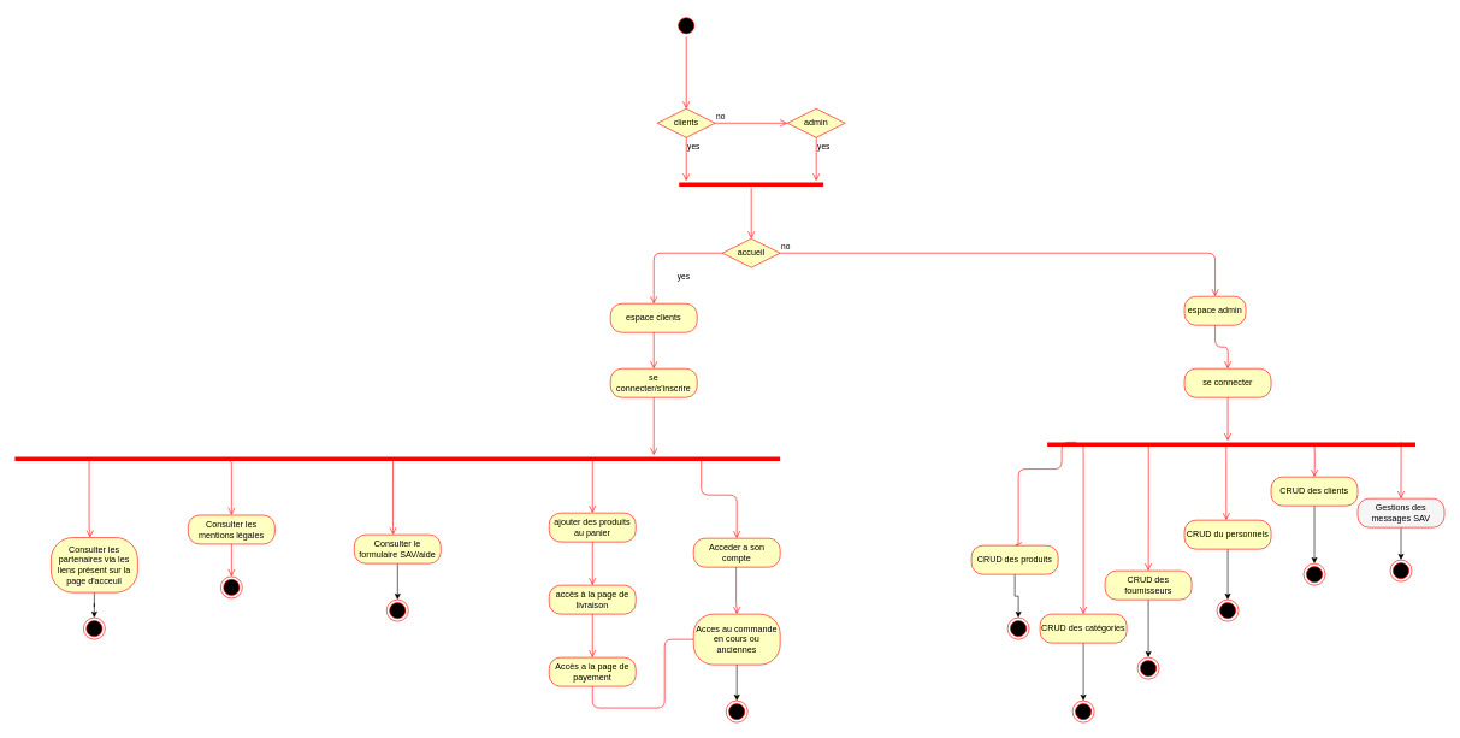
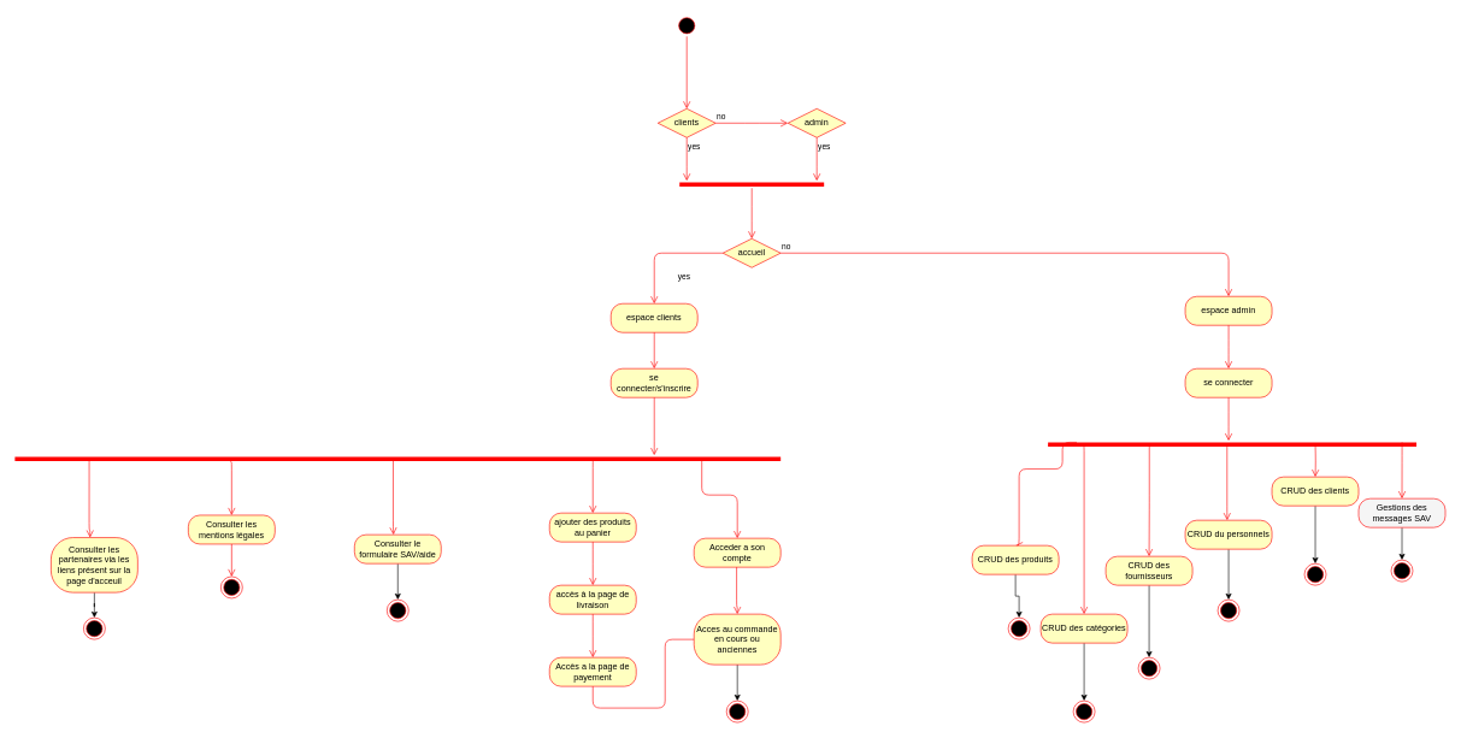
  <mxCell id="0" />
  <mxCell id="1" parent="0" />
  <mxCell id="2" value="" style="ellipse;html=1;shape=startState;fillColor=#000000;strokeColor=#ff0000;" parent="1" vertex="1"><mxGeometry x="935" y="20" width="30" height="30" as="geometry" /></mxCell>
  <mxCell id="3" value="" style="edgeStyle=orthogonalEdgeStyle;html=1;verticalAlign=bottom;endArrow=open;endSize=8;strokeColor=#ff0000;entryX=0.5;entryY=0;entryDx=0;entryDy=0;" parent="1" source="2" target="4" edge="1"><mxGeometry relative="1" as="geometry"><mxPoint x="945" y="130" as="targetPoint" /></mxGeometry></mxCell>
  <mxCell id="4" value="clients" style="rhombus;whiteSpace=wrap;html=1;fillColor=#ffffc0;strokeColor=#ff0000;" parent="1" vertex="1"><mxGeometry x="910" y="150" width="80" height="40" as="geometry" /></mxCell>
  <mxCell id="5" value="no" style="edgeStyle=orthogonalEdgeStyle;html=1;align=left;verticalAlign=bottom;endArrow=open;endSize=8;strokeColor=#ff0000;" parent="1" source="4" edge="1"><mxGeometry x="-1" relative="1" as="geometry"><mxPoint x="1090" y="170" as="targetPoint" /></mxGeometry></mxCell>
  <mxCell id="6" value="yes" style="edgeStyle=orthogonalEdgeStyle;html=1;align=left;verticalAlign=top;endArrow=open;endSize=8;strokeColor=#ff0000;" parent="1" source="4" edge="1"><mxGeometry x="-1" relative="1" as="geometry"><mxPoint x="950" y="250" as="targetPoint" /></mxGeometry></mxCell>
  <mxCell id="7" value="admin" style="rhombus;whiteSpace=wrap;html=1;fillColor=#ffffc0;strokeColor=#ff0000;" parent="1" vertex="1"><mxGeometry x="1090" y="150" width="80" height="40" as="geometry" /></mxCell>
  <mxCell id="8" value="yes" style="edgeStyle=orthogonalEdgeStyle;html=1;align=left;verticalAlign=top;endArrow=open;endSize=8;strokeColor=#ff0000;" parent="1" source="7" edge="1"><mxGeometry x="-1" relative="1" as="geometry"><mxPoint x="1130" y="250" as="targetPoint" /></mxGeometry></mxCell>
  <mxCell id="9" value="" style="shape=line;html=1;strokeWidth=6;strokeColor=#ff0000;" parent="1" vertex="1"><mxGeometry x="940" y="250" width="200" height="10" as="geometry" /></mxCell>
  <mxCell id="10" value="" style="edgeStyle=orthogonalEdgeStyle;html=1;verticalAlign=bottom;endArrow=open;endSize=8;strokeColor=#ff0000;" parent="1" source="9" edge="1"><mxGeometry relative="1" as="geometry"><mxPoint x="1040" y="330" as="targetPoint" /></mxGeometry></mxCell>
  <mxCell id="11" value="accueil" style="rhombus;whiteSpace=wrap;html=1;fillColor=#ffffc0;strokeColor=#ff0000;" parent="1" vertex="1"><mxGeometry x="1000" y="330" width="80" height="40" as="geometry" /></mxCell>
  <mxCell id="12" value="no" style="edgeStyle=orthogonalEdgeStyle;html=1;align=left;verticalAlign=bottom;endArrow=open;endSize=8;strokeColor=#ff0000;entryX=0.5;entryY=0;entryDx=0;entryDy=0;" parent="1" source="11" edge="1" target="13"><mxGeometry x="-1" relative="1" as="geometry"><mxPoint x="1150" y="430" as="targetPoint" /></mxGeometry></mxCell>
- <mxCell id="13" value="espace admin" style="rounded=1;whiteSpace=wrap;html=1;arcSize=40;fontColor=#000000;fillColor=#ffffc0;strokeColor=#ff0000;" parent="1" vertex="1"><mxGeometry x="1640" y="410" width="85" height="40" as="geometry" /></mxCell>
+ <mxCell id="13" value="espace admin" style="rounded=1;whiteSpace=wrap;html=1;arcSize=40;fontColor=#000000;fillColor=#ffffc0;strokeColor=#ff0000;" parent="1" vertex="1"><mxGeometry x="1640" y="410" width="120" height="40" as="geometry" /></mxCell>
  <mxCell id="14" value="" style="edgeStyle=orthogonalEdgeStyle;html=1;verticalAlign=bottom;endArrow=open;endSize=8;strokeColor=#ff0000;" parent="1" source="13" edge="1"><mxGeometry relative="1" as="geometry"><mxPoint x="1700" y="510" as="targetPoint" /></mxGeometry></mxCell>
  <mxCell id="15" value="yes" style="edgeStyle=orthogonalEdgeStyle;html=1;align=left;verticalAlign=bottom;endArrow=open;endSize=8;strokeColor=#ff0000;exitX=0;exitY=0.5;exitDx=0;exitDy=0;entryX=0.5;entryY=0;entryDx=0;entryDy=0;" parent="1" source="11" edge="1" target="16"><mxGeometry x="-0.231" y="51" relative="1" as="geometry"><mxPoint x="950" y="430" as="targetPoint" /><mxPoint x="910" y="350" as="sourcePoint" /><Array as="points"><mxPoint x="905" y="350" /></Array><mxPoint x="-1" y="-10" as="offset" /></mxGeometry></mxCell>
  <mxCell id="16" value="espace clients" style="rounded=1;whiteSpace=wrap;html=1;arcSize=40;fontColor=#000000;fillColor=#ffffc0;strokeColor=#ff0000;" parent="1" vertex="1"><mxGeometry x="845" y="420" width="120" height="40" as="geometry" /></mxCell>
  <mxCell id="17" value="" style="edgeStyle=orthogonalEdgeStyle;html=1;verticalAlign=bottom;endArrow=open;endSize=8;strokeColor=#ff0000;entryX=0.5;entryY=0;entryDx=0;entryDy=0;" parent="1" source="16" edge="1" target="20"><mxGeometry relative="1" as="geometry"><mxPoint x="780" y="520" as="targetPoint" /></mxGeometry></mxCell>
  <mxCell id="18" value="se connecter" style="rounded=1;whiteSpace=wrap;html=1;arcSize=40;fontColor=#000000;fillColor=#ffffc0;strokeColor=#ff0000;" parent="1" vertex="1"><mxGeometry x="1640" y="510" width="120" height="40" as="geometry" /></mxCell>
  <mxCell id="19" value="" style="edgeStyle=orthogonalEdgeStyle;html=1;verticalAlign=bottom;endArrow=open;endSize=8;strokeColor=#ff0000;" parent="1" source="18" edge="1"><mxGeometry relative="1" as="geometry"><mxPoint x="1700" y="610" as="targetPoint" /></mxGeometry></mxCell>
  <mxCell id="20" value="se connecter/s'inscrire" style="rounded=1;whiteSpace=wrap;html=1;arcSize=40;fontColor=#000000;fillColor=#ffffc0;strokeColor=#ff0000;" parent="1" vertex="1"><mxGeometry x="845" y="510" width="120" height="40" as="geometry" /></mxCell>
  <mxCell id="21" value="" style="edgeStyle=orthogonalEdgeStyle;html=1;verticalAlign=bottom;endArrow=open;endSize=8;strokeColor=#ff0000;" parent="1" source="20" edge="1"><mxGeometry relative="1" as="geometry"><mxPoint x="905" y="630" as="targetPoint" /><Array as="points"><mxPoint x="905" y="620" /></Array></mxGeometry></mxCell>
  <mxCell id="22" value="" style="shape=line;html=1;strokeWidth=6;strokeColor=#ff0000;" vertex="1" parent="1"><mxGeometry x="20" y="630" width="1060" height="10" as="geometry" /></mxCell>
  <mxCell id="23" value="" style="edgeStyle=orthogonalEdgeStyle;html=1;verticalAlign=bottom;endArrow=open;endSize=8;strokeColor=#ff0000;" edge="1" parent="1"><mxGeometry relative="1" as="geometry"><mxPoint x="820" y="710" as="targetPoint" /><mxPoint x="820" y="637" as="sourcePoint" /><Array as="points"><mxPoint x="821" y="637" /><mxPoint x="820" y="637" /></Array></mxGeometry></mxCell>
  <mxCell id="24" value="" style="edgeStyle=orthogonalEdgeStyle;html=1;verticalAlign=bottom;endArrow=open;endSize=8;strokeColor=#ff0000;exitX=0.897;exitY=0.4;exitDx=0;exitDy=0;exitPerimeter=0;entryX=0.5;entryY=0;entryDx=0;entryDy=0;" edge="1" parent="1" source="22" target="31"><mxGeometry relative="1" as="geometry"><mxPoint x="1049" y="700" as="targetPoint" /><mxPoint x="1050.1" y="640" as="sourcePoint" /><Array as="points"><mxPoint x="971" y="685" /><mxPoint x="1020" y="685" /></Array></mxGeometry></mxCell>
  <mxCell id="25" value="ajouter des produits au panier" style="rounded=1;whiteSpace=wrap;html=1;arcSize=40;fontColor=#000000;fillColor=#ffffc0;strokeColor=#ff0000;" vertex="1" parent="1"><mxGeometry x="760" y="710" width="120" height="40" as="geometry" /></mxCell>
  <mxCell id="26" value="" style="edgeStyle=orthogonalEdgeStyle;html=1;verticalAlign=bottom;endArrow=open;endSize=8;strokeColor=#ff0000;" edge="1" source="25" parent="1"><mxGeometry relative="1" as="geometry"><mxPoint x="820" y="810" as="targetPoint" /><Array as="points"><mxPoint x="820" y="770" /><mxPoint x="820" y="770" /></Array></mxGeometry></mxCell>
  <mxCell id="27" value="accès à la page de livraison" style="rounded=1;whiteSpace=wrap;html=1;arcSize=40;fontColor=#000000;fillColor=#ffffc0;strokeColor=#ff0000;" vertex="1" parent="1"><mxGeometry x="760" y="810" width="120" height="40" as="geometry" /></mxCell>
  <mxCell id="28" value="" style="edgeStyle=orthogonalEdgeStyle;html=1;verticalAlign=bottom;endArrow=open;endSize=8;strokeColor=#ff0000;" edge="1" parent="1" source="27"><mxGeometry relative="1" as="geometry"><mxPoint x="820" y="910" as="targetPoint" /><Array as="points"><mxPoint x="820" y="870" /><mxPoint x="820" y="870" /></Array></mxGeometry></mxCell>
  <mxCell id="29" value="Accès a la page de payement" style="rounded=1;whiteSpace=wrap;html=1;arcSize=40;fontColor=#000000;fillColor=#ffffc0;strokeColor=#ff0000;" vertex="1" parent="1"><mxGeometry x="760" y="910" width="120" height="40" as="geometry" /></mxCell>
  <mxCell id="30" value="" style="edgeStyle=orthogonalEdgeStyle;html=1;verticalAlign=bottom;endArrow=none;endSize=8;strokeColor=#ff0000;entryX=0;entryY=0.5;entryDx=0;entryDy=0;" edge="1" parent="1" source="29" target="34"><mxGeometry relative="1" as="geometry"><mxPoint x="820" y="1010" as="targetPoint" /><Array as="points"><mxPoint x="820" y="980" /><mxPoint x="920" y="980" /><mxPoint x="920" y="885" /></Array></mxGeometry></mxCell>
  <mxCell id="31" value="Acceder a son compte" style="rounded=1;whiteSpace=wrap;html=1;arcSize=40;fontColor=#000000;fillColor=#ffffc0;strokeColor=#ff0000;" vertex="1" parent="1"><mxGeometry x="960" y="745" width="120" height="40" as="geometry" /></mxCell>
  <mxCell id="32" value="" style="edgeStyle=orthogonalEdgeStyle;html=1;verticalAlign=bottom;endArrow=open;endSize=8;strokeColor=#ff0000;entryX=0.5;entryY=0;entryDx=0;entryDy=0;" edge="1" parent="1" source="31" target="34"><mxGeometry relative="1" as="geometry"><mxPoint x="1020" y="810" as="targetPoint" /><Array as="points"><mxPoint x="1019" y="840" /></Array></mxGeometry></mxCell>
  <mxCell id="33" style="edgeStyle=orthogonalEdgeStyle;rounded=0;orthogonalLoop=1;jettySize=auto;html=1;entryX=0.5;entryY=0;entryDx=0;entryDy=0;" edge="1" parent="1" source="34" target="68"><mxGeometry relative="1" as="geometry" /></mxCell>
  <mxCell id="34" value="Acces au commande en cours ou anciennes" style="rounded=1;whiteSpace=wrap;html=1;arcSize=40;fontColor=#000000;fillColor=#ffffc0;strokeColor=#ff0000;" vertex="1" parent="1"><mxGeometry x="960" y="850" width="120" height="70" as="geometry" /></mxCell>
  <mxCell id="35" value="" style="shape=line;html=1;strokeWidth=6;strokeColor=#ff0000;" vertex="1" parent="1"><mxGeometry x="1450" y="610" width="510" height="10" as="geometry" /></mxCell>
  <mxCell id="36" value="" style="edgeStyle=orthogonalEdgeStyle;html=1;verticalAlign=bottom;endArrow=open;endSize=8;strokeColor=#ff0000;exitX=0.078;exitY=0.2;exitDx=0;exitDy=0;exitPerimeter=0;entryX=0.5;entryY=0;entryDx=0;entryDy=0;" edge="1" parent="1" source="35" target="43"><mxGeometry relative="1" as="geometry"><mxPoint x="1380" y="720" as="targetPoint" /><mxPoint x="1490.1" y="620" as="sourcePoint" /><Array as="points"><mxPoint x="1470" y="612" /><mxPoint x="1470" y="649" /><mxPoint x="1410" y="649" /></Array></mxGeometry></mxCell>
  <mxCell id="37" value="" style="edgeStyle=orthogonalEdgeStyle;html=1;verticalAlign=bottom;endArrow=open;endSize=8;strokeColor=#ff0000;exitX=0.094;exitY=0.4;exitDx=0;exitDy=0;exitPerimeter=0;entryX=0.5;entryY=0;entryDx=0;entryDy=0;" edge="1" parent="1" source="35" target="45"><mxGeometry relative="1" as="geometry"><mxPoint x="1420" y="930" as="targetPoint" /><mxPoint x="1499.78" y="622" as="sourcePoint" /><Array as="points"><mxPoint x="1500" y="614" /><mxPoint x="1500" y="850" /></Array></mxGeometry></mxCell>
  <mxCell id="38" value="" style="edgeStyle=orthogonalEdgeStyle;html=1;verticalAlign=bottom;endArrow=open;endSize=8;strokeColor=#ff0000;exitX=0.275;exitY=0.7;exitDx=0;exitDy=0;exitPerimeter=0;entryX=0.5;entryY=0;entryDx=0;entryDy=0;" edge="1" parent="1" source="35" target="47"><mxGeometry relative="1" as="geometry"><mxPoint x="1590.22" y="694" as="targetPoint" /><mxPoint x="1590" y="619" as="sourcePoint" /><Array as="points" /></mxGeometry></mxCell>
  <mxCell id="39" value="" style="edgeStyle=orthogonalEdgeStyle;html=1;verticalAlign=bottom;endArrow=open;endSize=8;strokeColor=#ff0000;exitX=0.486;exitY=0.8;exitDx=0;exitDy=0;exitPerimeter=0;" edge="1" parent="1" source="35"><mxGeometry relative="1" as="geometry"><mxPoint x="1698" y="720" as="targetPoint" /><mxPoint x="1529.78" y="652" as="sourcePoint" /><Array as="points"><mxPoint x="1698" y="710" /><mxPoint x="1698" y="710" /></Array></mxGeometry></mxCell>
  <mxCell id="40" value="" style="edgeStyle=orthogonalEdgeStyle;html=1;verticalAlign=bottom;endArrow=open;endSize=8;strokeColor=#ff0000;entryX=0.5;entryY=0;entryDx=0;entryDy=0;" edge="1" parent="1" target="53"><mxGeometry relative="1" as="geometry"><mxPoint x="1820" y="670" as="targetPoint" /><mxPoint x="1820" y="615" as="sourcePoint" /><Array as="points" /></mxGeometry></mxCell>
  <mxCell id="41" value="" style="edgeStyle=orthogonalEdgeStyle;html=1;verticalAlign=bottom;endArrow=open;endSize=8;strokeColor=#ff0000;exitX=0.961;exitY=0.2;exitDx=0;exitDy=0;exitPerimeter=0;entryX=0.5;entryY=0;entryDx=0;entryDy=0;" edge="1" parent="1" source="35" target="51"><mxGeometry relative="1" as="geometry"><mxPoint x="2040" y="710" as="targetPoint" /><mxPoint x="1940" y="620" as="sourcePoint" /><Array as="points"><mxPoint x="1940" y="630" /><mxPoint x="1940" y="630" /></Array></mxGeometry></mxCell>
  <mxCell id="42" style="edgeStyle=orthogonalEdgeStyle;rounded=0;orthogonalLoop=1;jettySize=auto;html=1;entryX=0.5;entryY=0;entryDx=0;entryDy=0;" edge="1" parent="1" source="43" target="62"><mxGeometry relative="1" as="geometry" /></mxCell>
  <mxCell id="43" value="CRUD des produits" style="rounded=1;whiteSpace=wrap;html=1;arcSize=40;fontColor=#000000;fillColor=#ffffc0;strokeColor=#ff0000;" vertex="1" parent="1"><mxGeometry x="1345" y="755" width="120" height="40" as="geometry" /></mxCell>
  <mxCell id="44" style="edgeStyle=orthogonalEdgeStyle;rounded=0;orthogonalLoop=1;jettySize=auto;html=1;" edge="1" parent="1" source="45" target="63"><mxGeometry relative="1" as="geometry" /></mxCell>
  <mxCell id="45" value="CRUD des catégories" style="rounded=1;whiteSpace=wrap;html=1;arcSize=40;fontColor=#000000;fillColor=#ffffc0;strokeColor=#ff0000;" vertex="1" parent="1"><mxGeometry x="1440" y="850" width="120" height="40" as="geometry" /></mxCell>
  <mxCell id="46" style="edgeStyle=orthogonalEdgeStyle;rounded=0;orthogonalLoop=1;jettySize=auto;html=1;" edge="1" parent="1" source="47" target="64"><mxGeometry relative="1" as="geometry" /></mxCell>
- <mxCell id="47" value="CRUD des fournisseurs" style="rounded=1;whiteSpace=wrap;html=1;arcSize=40;fontColor=#000000;fillColor=#ffffc0;strokeColor=#ff0000;" vertex="1" parent="1"><mxGeometry x="1530" y="790" width="120" height="40" as="geometry" /></mxCell>
+ <mxCell id="47" value="CRUD des fournisseurs" style="rounded=1;whiteSpace=wrap;html=1;arcSize=40;fontColor=#000000;fillColor=#ffffc0;strokeColor=#ff0000;" vertex="1" parent="1"><mxGeometry x="1530" y="770" width="120" height="40" as="geometry" /></mxCell>
  <mxCell id="48" style="edgeStyle=orthogonalEdgeStyle;rounded=0;orthogonalLoop=1;jettySize=auto;html=1;entryX=0.5;entryY=0;entryDx=0;entryDy=0;" edge="1" parent="1" source="49" target="65"><mxGeometry relative="1" as="geometry" /></mxCell>
  <mxCell id="49" value="CRUD du personnels" style="rounded=1;whiteSpace=wrap;html=1;arcSize=40;fontColor=#000000;fillColor=#ffffc0;strokeColor=#ff0000;" vertex="1" parent="1"><mxGeometry x="1640" y="720" width="120" height="40" as="geometry" /></mxCell>
  <mxCell id="50" style="edgeStyle=orthogonalEdgeStyle;rounded=0;orthogonalLoop=1;jettySize=auto;html=1;entryX=0.5;entryY=0;entryDx=0;entryDy=0;" edge="1" parent="1" source="51" target="67"><mxGeometry relative="1" as="geometry" /></mxCell>
  <mxCell id="51" value="Gestions des messages SAV" style="rounded=1;whiteSpace=wrap;html=1;arcSize=40;fontColor=#000000;fillColor=#f5f5f5;strokeColor=#ff0000;" vertex="1" parent="1"><mxGeometry x="1880" y="690" width="120" height="40" as="geometry" /></mxCell>
  <mxCell id="52" style="edgeStyle=orthogonalEdgeStyle;rounded=0;orthogonalLoop=1;jettySize=auto;html=1;entryX=0.5;entryY=0;entryDx=0;entryDy=0;" edge="1" parent="1" source="53" target="66"><mxGeometry relative="1" as="geometry" /></mxCell>
  <mxCell id="53" value="CRUD des clients" style="rounded=1;whiteSpace=wrap;html=1;arcSize=40;fontColor=#000000;fillColor=#ffffc0;strokeColor=#ff0000;" vertex="1" parent="1"><mxGeometry x="1760" y="660" width="120" height="40" as="geometry" /></mxCell>
  <mxCell id="54" value="" style="edgeStyle=orthogonalEdgeStyle;html=1;verticalAlign=bottom;endArrow=open;endSize=8;strokeColor=#ff0000;exitX=0.494;exitY=0.6;exitDx=0;exitDy=0;exitPerimeter=0;" edge="1" parent="1" source="22"><mxGeometry relative="1" as="geometry"><mxPoint x="544" y="740" as="targetPoint" /><mxPoint x="545" y="677" as="sourcePoint" /><Array as="points"><mxPoint x="544" y="730" /></Array></mxGeometry></mxCell>
  <mxCell id="55" style="edgeStyle=orthogonalEdgeStyle;rounded=0;orthogonalLoop=1;jettySize=auto;html=1;entryX=0.5;entryY=0;entryDx=0;entryDy=0;" edge="1" parent="1" source="56" target="61"><mxGeometry relative="1" as="geometry" /></mxCell>
  <mxCell id="56" value="Consulter le formulaire SAV/aide" style="rounded=1;whiteSpace=wrap;html=1;arcSize=40;fontColor=#000000;fillColor=#ffffc0;strokeColor=#ff0000;" vertex="1" parent="1"><mxGeometry x="490" y="740" width="120" height="40" as="geometry" /></mxCell>
  <mxCell id="57" value="" style="edgeStyle=orthogonalEdgeStyle;html=1;verticalAlign=bottom;endArrow=open;endSize=8;strokeColor=#ff0000;exitX=0.282;exitY=0.66;exitDx=0;exitDy=0;exitPerimeter=0;" edge="1" parent="1" source="22"><mxGeometry relative="1" as="geometry"><mxPoint x="320" y="713" as="targetPoint" /><mxPoint x="320" y="650" as="sourcePoint" /><Array as="points"><mxPoint x="319" y="640" /><mxPoint x="320" y="640" /></Array></mxGeometry></mxCell>
  <mxCell id="58" value="Consulter les mentions légales" style="rounded=1;whiteSpace=wrap;html=1;arcSize=40;fontColor=#000000;fillColor=#ffffc0;strokeColor=#ff0000;" vertex="1" parent="1"><mxGeometry x="260" y="713" width="120" height="40" as="geometry" /></mxCell>
  <mxCell id="59" value="" style="edgeStyle=orthogonalEdgeStyle;html=1;verticalAlign=bottom;endArrow=open;endSize=8;strokeColor=#ff0000;entryX=0.5;entryY=0;entryDx=0;entryDy=0;" edge="1" parent="1" source="58" target="60"><mxGeometry relative="1" as="geometry"><mxPoint x="320" y="813" as="targetPoint" /><Array as="points" /></mxGeometry></mxCell>
  <mxCell id="60" value="" style="ellipse;html=1;shape=endState;fillColor=#000000;strokeColor=#ff0000;" vertex="1" parent="1"><mxGeometry x="305" y="798" width="30" height="30" as="geometry" /></mxCell>
  <mxCell id="61" value="" style="ellipse;html=1;shape=endState;fillColor=#000000;strokeColor=#ff0000;" vertex="1" parent="1"><mxGeometry x="535" y="830" width="30" height="30" as="geometry" /></mxCell>
  <mxCell id="62" value="" style="ellipse;html=1;shape=endState;fillColor=#000000;strokeColor=#ff0000;" vertex="1" parent="1"><mxGeometry x="1395" y="855" width="30" height="30" as="geometry" /></mxCell>
  <mxCell id="63" value="" style="ellipse;html=1;shape=endState;fillColor=#000000;strokeColor=#ff0000;" vertex="1" parent="1"><mxGeometry x="1485" y="970" width="30" height="30" as="geometry" /></mxCell>
  <mxCell id="64" value="" style="ellipse;html=1;shape=endState;fillColor=#000000;strokeColor=#ff0000;" vertex="1" parent="1"><mxGeometry x="1575" y="910" width="30" height="30" as="geometry" /></mxCell>
  <mxCell id="65" value="" style="ellipse;html=1;shape=endState;fillColor=#000000;strokeColor=#ff0000;" vertex="1" parent="1"><mxGeometry x="1685" y="830" width="30" height="30" as="geometry" /></mxCell>
  <mxCell id="66" value="" style="ellipse;html=1;shape=endState;fillColor=#000000;strokeColor=#ff0000;" vertex="1" parent="1"><mxGeometry x="1805" y="780" width="30" height="30" as="geometry" /></mxCell>
  <mxCell id="67" value="" style="ellipse;html=1;shape=endState;fillColor=#000000;strokeColor=#ff0000;" vertex="1" parent="1"><mxGeometry x="1925" y="775" width="30" height="30" as="geometry" /></mxCell>
  <mxCell id="68" value="" style="ellipse;html=1;shape=endState;fillColor=#000000;strokeColor=#ff0000;" vertex="1" parent="1"><mxGeometry x="1005" y="970" width="30" height="30" as="geometry" /></mxCell>
  <mxCell id="69" value="" style="edgeStyle=orthogonalEdgeStyle;html=1;verticalAlign=bottom;endArrow=open;endSize=8;strokeColor=#ff0000;exitX=0.097;exitY=0.606;exitDx=0;exitDy=0;exitPerimeter=0;" edge="1" parent="1" source="22"><mxGeometry relative="1" as="geometry"><mxPoint x="124" y="744" as="targetPoint" /><mxPoint x="123.64" y="640" as="sourcePoint" /><Array as="points"><mxPoint x="123" y="734" /><mxPoint x="124" y="734" /></Array></mxGeometry></mxCell>
  <mxCell id="70" style="edgeStyle=orthogonalEdgeStyle;rounded=0;orthogonalLoop=1;jettySize=auto;html=1;entryX=0.5;entryY=0;entryDx=0;entryDy=0;" edge="1" parent="1" source="71" target="72"><mxGeometry relative="1" as="geometry" /></mxCell>
  <mxCell id="71" value="Consulter les partenaires via les liens présent sur la page d'acceuil" style="rounded=1;whiteSpace=wrap;html=1;arcSize=40;fontColor=#000000;fillColor=#ffffc0;strokeColor=#ff0000;" vertex="1" parent="1"><mxGeometry x="70" y="744" width="120" height="76" as="geometry" /></mxCell>
  <mxCell id="72" value="" style="ellipse;html=1;shape=endState;fillColor=#000000;strokeColor=#ff0000;" vertex="1" parent="1"><mxGeometry x="115" y="855" width="30" height="30" as="geometry" /></mxCell>
